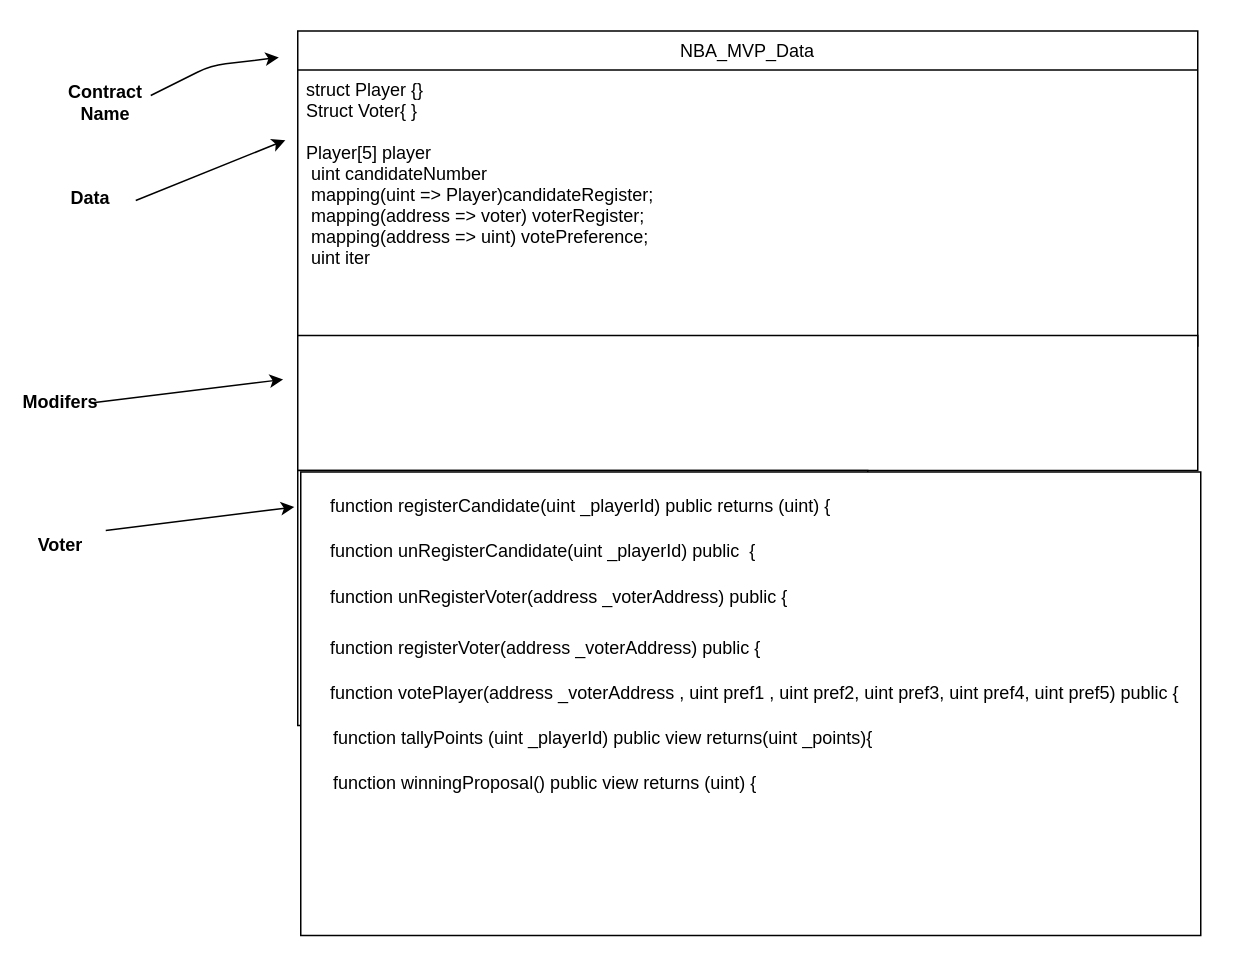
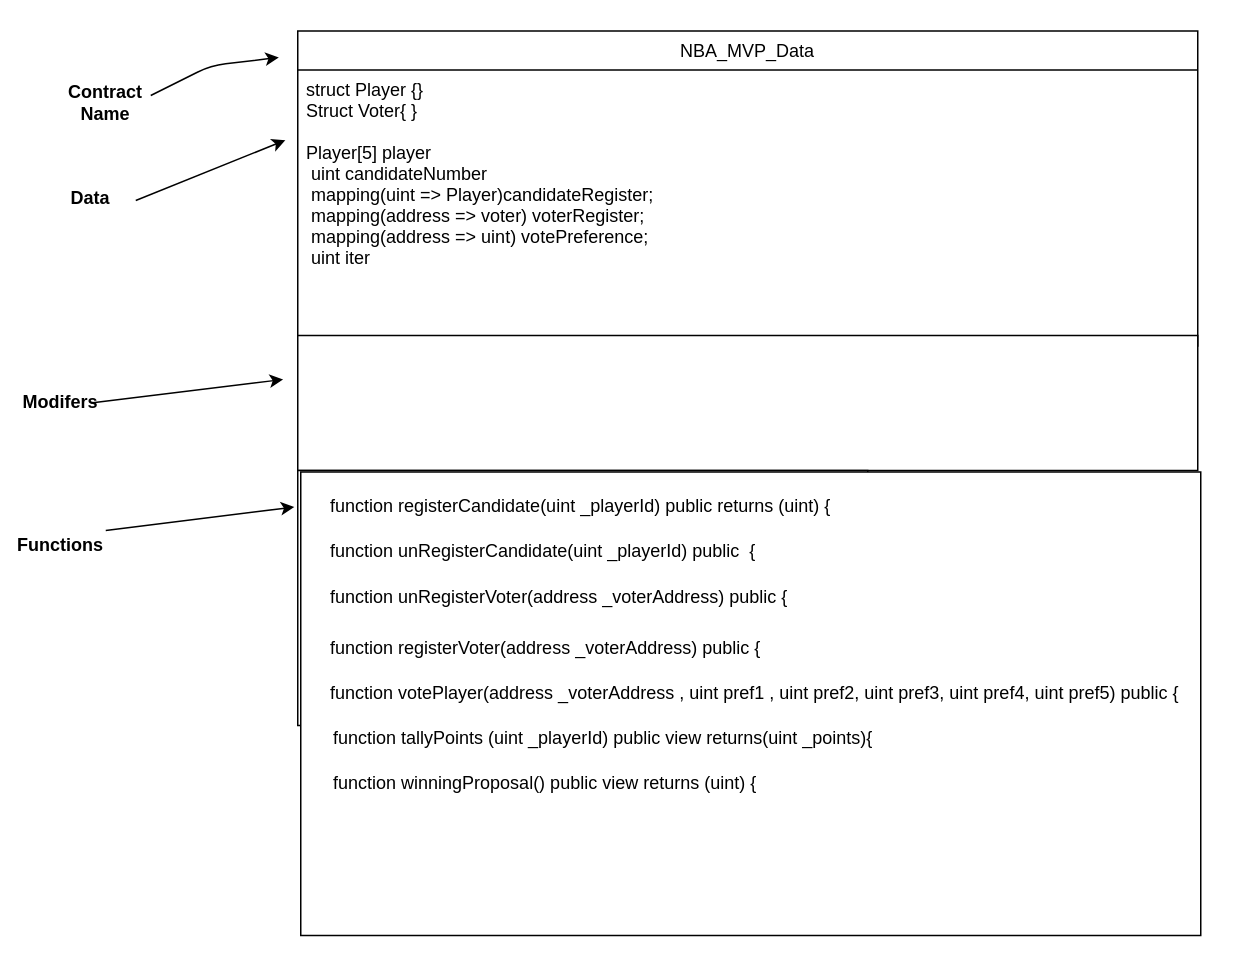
  <mxCell id="0" />
  <mxCell id="1" parent="0" />
  <mxCell id="2" value="NBA_MVP_Data" style="swimlane;fontStyle=0;childLayout=stackLayout;horizontal=1;startSize=26;fillColor=none;horizontalStack=0;resizeParent=1;resizeParentMax=0;resizeLast=0;collapsible=1;marginBottom=0;" vertex="1" parent="1"><mxGeometry x="198" y="20" width="600" height="210" as="geometry" /></mxCell>
  <mxCell id="3" value="struct Player {}&#10;Struct Voter{ }&#10;&#10;Player[5] player&#10; uint candidateNumber  &#10; mapping(uint =&gt; Player)candidateRegister;   &#10; mapping(address =&gt; voter) voterRegister;&#10; mapping(address =&gt; uint) votePreference;  &#10; uint iter" style="text;strokeColor=none;fillColor=none;align=left;verticalAlign=top;spacingLeft=4;spacingRight=4;overflow=hidden;rotatable=0;points=[[0,0.5],[1,0.5]];portConstraint=eastwest;" vertex="1" parent="2"><mxGeometry y="26" width="600" height="184" as="geometry" /></mxCell>
  <mxCell id="4" value="" style="endArrow=classic;html=1;entryX=-0.021;entryY=0.084;entryDx=0;entryDy=0;entryPerimeter=0;" edge="1" parent="1" target="2"><mxGeometry width="50" height="50" relative="1" as="geometry"><mxPoint x="100" y="63" as="sourcePoint" /><mxPoint x="160" y="3" as="targetPoint" /><Array as="points"><mxPoint x="140" y="43" /></Array></mxGeometry></mxCell>
  <mxCell id="5" value="" style="rounded=0;whiteSpace=wrap;html=1;" vertex="1" parent="1"><mxGeometry x="198" y="223" width="600" height="90" as="geometry" /></mxCell>
  <mxCell id="6" value="" style="rounded=0;whiteSpace=wrap;html=1;" vertex="1" parent="1"><mxGeometry x="198" y="313" width="380" height="170" as="geometry" /></mxCell>
  <mxCell id="7" value="" style="endArrow=classic;html=1;entryX=-0.006;entryY=0.143;entryDx=0;entryDy=0;entryPerimeter=0;" edge="1" parent="1" target="6"><mxGeometry width="50" height="50" relative="1" as="geometry"><mxPoint x="70" y="353" as="sourcePoint" /><mxPoint x="160" y="348" as="targetPoint" /></mxGeometry></mxCell>
  <mxCell id="8" value="" style="endArrow=classic;html=1;entryX=-0.006;entryY=0.143;entryDx=0;entryDy=0;entryPerimeter=0;" edge="1" parent="1"><mxGeometry width="50" height="50" relative="1" as="geometry"><mxPoint x="60" y="268" as="sourcePoint" /><mxPoint x="188.26" y="252.31" as="targetPoint" /></mxGeometry></mxCell>
  <mxCell id="9" value="Modifers" style="text;html=1;strokeColor=none;fillColor=none;align=center;verticalAlign=middle;whiteSpace=wrap;rounded=0;fontStyle=1" vertex="1" parent="1"><mxGeometry x="20" y="258" width="40" height="20" as="geometry" /></mxCell>
- <mxCell id="10" value="&lt;b&gt;Voter&lt;/b&gt;" style="text;html=1;strokeColor=none;fillColor=none;align=center;verticalAlign=middle;whiteSpace=wrap;rounded=0;" vertex="1" parent="1"><mxGeometry x="20" y="353" width="40" height="20" as="geometry" /></mxCell>
+ <mxCell id="10" value="&lt;b&gt;Functions&lt;/b&gt;" style="text;html=1;strokeColor=none;fillColor=none;align=center;verticalAlign=middle;whiteSpace=wrap;rounded=0;" vertex="1" parent="1"><mxGeometry x="20" y="353" width="40" height="20" as="geometry" /></mxCell>
  <mxCell id="11" value="&lt;b&gt;Contract Name&lt;/b&gt;" style="text;html=1;strokeColor=none;fillColor=none;align=center;verticalAlign=middle;whiteSpace=wrap;rounded=0;" vertex="1" parent="1"><mxGeometry x="50" y="58" width="40" height="20" as="geometry" /></mxCell>
  <mxCell id="12" value="&lt;b&gt;Data&lt;/b&gt;" style="text;html=1;strokeColor=none;fillColor=none;align=center;verticalAlign=middle;whiteSpace=wrap;rounded=0;" vertex="1" parent="1"><mxGeometry x="40" y="122" width="40" height="20" as="geometry" /></mxCell>
  <mxCell id="13" value="" style="endArrow=classic;html=1;entryX=-0.006;entryY=0.143;entryDx=0;entryDy=0;entryPerimeter=0;" edge="1" parent="1"><mxGeometry width="50" height="50" relative="1" as="geometry"><mxPoint x="90" y="133" as="sourcePoint" /><mxPoint x="189.76" y="92.81" as="targetPoint" /></mxGeometry></mxCell>
  <mxCell id="14" value="Text" style="text;html=1;strokeColor=none;fillColor=none;align=center;verticalAlign=middle;whiteSpace=wrap;rounded=0;" vertex="1" parent="1"><mxGeometry x="210" y="313" width="40" height="20" as="geometry" /></mxCell>
  <mxCell id="15" value="&lt;span style=&quot;font-family: &amp;#34;helvetica&amp;#34; , &amp;#34;arial&amp;#34; , sans-serif ; font-size: 0px&quot;&gt;%3CmxGraphModel%3E%3Croot%3E%3CmxCell%20id%3D%220%22%2F%3E%3CmxCell%20id%3D%221%22%20parent%3D%220%22%2F%3E%3CmxCell%20id%3D%222%22%20value%3D%22%26lt%3Bdiv%26gt%3B%26lt%3Bspan%20style%3D%26quot%3Bfont-size%3A%2012px%26quot%3B%26gt%3Bfunction%20registerCandidate(uint%20_playerId)%20public%20returns%20(uint)%26lt%3B%2Fspan%26gt%3B%26lt%3B%2Fdiv%26gt%3B%22%20style%3D%22rounded%3D0%3BwhiteSpace%3Dwrap%3Bhtml%3D1%3B%22%20vertex%3D%221%22%20parent%3D%221%22%3E%3CmxGeometry%20x%3D%22378%22%20y%3D%22330%22%20width%3D%22380%22%20height%3D%22170%22%20as%3D%22geometry%22%2F%3E%3C%2FmxCell%3E%3C%2Froot%3E%3C%2FmxGraphModel%3E&lt;/span&gt;" style="rounded=0;whiteSpace=wrap;html=1;" vertex="1" parent="1"><mxGeometry x="200" y="314" width="600" height="309" as="geometry" /></mxCell>
  <mxCell id="16" value="function registerCandidate(uint _playerId) public returns (uint) {" style="text;html=1;" vertex="1" parent="1"><mxGeometry x="218" y="323" width="360" height="30" as="geometry" /></mxCell>
  <mxCell id="17" value="function unRegisterCandidate(uint _playerId) public  {" style="text;html=1;" vertex="1" parent="1"><mxGeometry x="218" y="353" width="310" height="30" as="geometry" /></mxCell>
  <mxCell id="18" value="function unRegisterVoter(address _voterAddress) public {" style="text;html=1;" vertex="1" parent="1"><mxGeometry x="218" y="384" width="330" height="30" as="geometry" /></mxCell>
  <mxCell id="19" value="function registerVoter(address _voterAddress) public {" style="text;html=1;" vertex="1" parent="1"><mxGeometry x="218" y="418" width="310" height="30" as="geometry" /></mxCell>
  <mxCell id="20" value="function votePlayer(address _voterAddress , uint pref1 , uint pref2, uint pref3, uint pref4, uint pref5) public {" style="text;html=1;" vertex="1" parent="1"><mxGeometry x="218" y="448" width="352" height="30" as="geometry" /></mxCell>
  <mxCell id="21" value="function tallyPoints (uint _playerId) public view returns(uint _points){" style="text;html=1;" vertex="1" parent="1"><mxGeometry x="220" y="478" width="380" height="30" as="geometry" /></mxCell>
  <mxCell id="22" value="function winningProposal() public view returns (uint) {" style="text;html=1;" vertex="1" parent="1"><mxGeometry x="220" y="508" width="310" height="30" as="geometry" /></mxCell>
